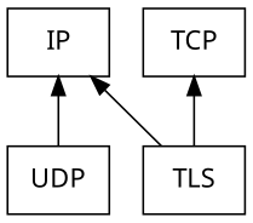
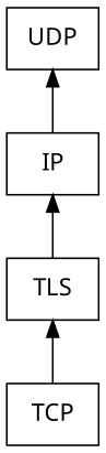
  digraph {
    fontname="Noto Sans"
    rankdir=BT
    node [fontname="Noto Sans" shape=record]
    edge [fontname="Noto Sans"]
    UDP
    IP
    TLS
    TCP
-   UDP -> IP
+   IP -> UDP
    TLS -> IP
-   TLS -> TCP
+   TCP -> TLS
  }
